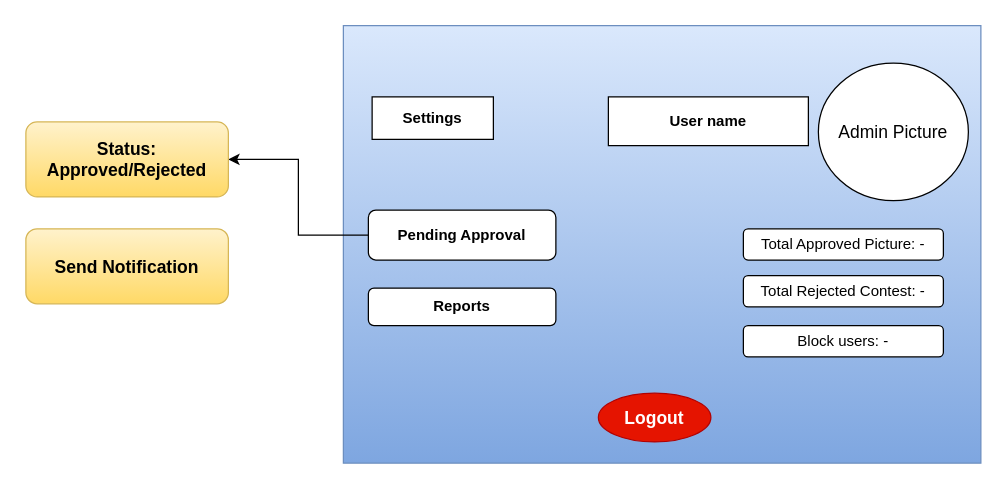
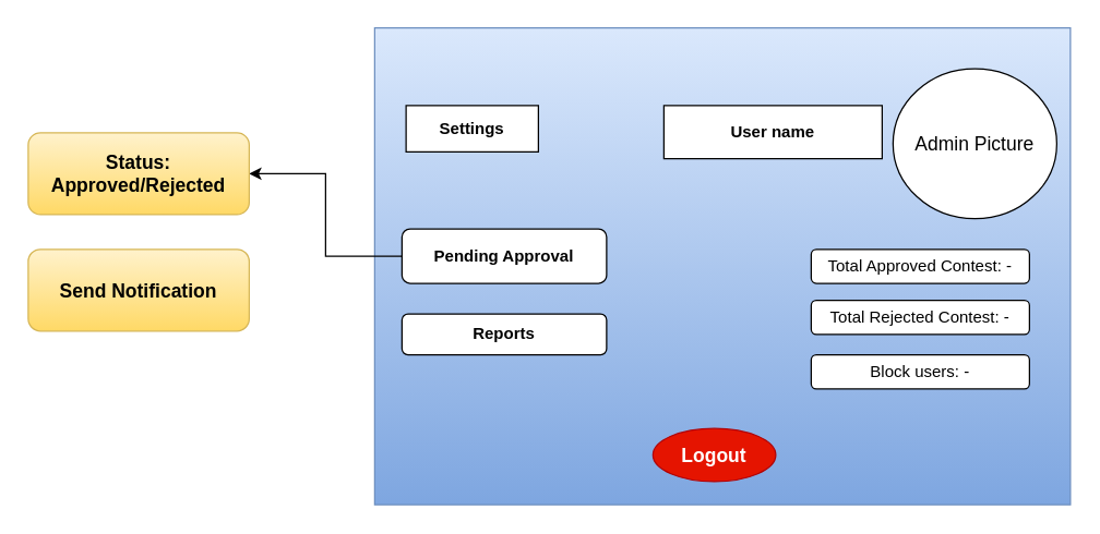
  <mxCell id="0" />
  <mxCell id="1" parent="0" />
  <mxCell id="2" value="" style="rounded=0;whiteSpace=wrap;html=1;fillColor=#dae8fc;strokeColor=#6c8ebf;gradientColor=#7ea6e0;" parent="1" vertex="1"><mxGeometry x="274" y="20" width="510" height="350" as="geometry" /></mxCell>
  <mxCell id="3" value="&lt;font style=&quot;font-size: 14px;&quot;&gt;Admin Picture&lt;/font&gt;" style="ellipse;whiteSpace=wrap;html=1;" parent="1" vertex="1"><mxGeometry x="654" y="50" width="120" height="110" as="geometry" /></mxCell>
  <mxCell id="4" style="edgeStyle=orthogonalEdgeStyle;rounded=0;orthogonalLoop=1;jettySize=auto;html=1;entryX=1;entryY=0.5;entryDx=0;entryDy=0;" edge="1" parent="1" source="5" target="14"><mxGeometry relative="1" as="geometry" /></mxCell>
  <mxCell id="5" value="&lt;b&gt;Pending Approval&lt;/b&gt;" style="rounded=1;whiteSpace=wrap;html=1;" parent="1" vertex="1"><mxGeometry x="294" y="167.5" width="150" height="40" as="geometry" /></mxCell>
  <mxCell id="6" value="&lt;b&gt;Reports&lt;/b&gt;" style="rounded=1;whiteSpace=wrap;html=1;" parent="1" vertex="1"><mxGeometry x="294" y="230" width="150" height="30" as="geometry" /></mxCell>
  <mxCell id="7" value="&lt;b&gt;User name&lt;/b&gt;" style="rounded=0;whiteSpace=wrap;html=1;" parent="1" vertex="1"><mxGeometry x="486" y="77" width="160" height="39" as="geometry" /></mxCell>
- <mxCell id="8" value="Total Approved Picture: -" style="rounded=1;whiteSpace=wrap;html=1;" parent="1" vertex="1"><mxGeometry x="594" y="182.5" width="160" height="25" as="geometry" /></mxCell>
+ <mxCell id="8" value="Total Approved Contest: -" style="rounded=1;whiteSpace=wrap;html=1;" parent="1" vertex="1"><mxGeometry x="594" y="182.5" width="160" height="25" as="geometry" /></mxCell>
  <mxCell id="9" value="Total Rejected Contest: -" style="rounded=1;whiteSpace=wrap;html=1;" parent="1" vertex="1"><mxGeometry x="594" y="220" width="160" height="25" as="geometry" /></mxCell>
  <mxCell id="10" value="Block users: -" style="rounded=1;whiteSpace=wrap;html=1;" parent="1" vertex="1"><mxGeometry x="594" y="260" width="160" height="25" as="geometry" /></mxCell>
  <mxCell id="11" value="&lt;b&gt;&lt;font style=&quot;font-size: 14px;&quot;&gt;Send Notification&lt;/font&gt;&lt;/b&gt;" style="rounded=1;whiteSpace=wrap;html=1;fillColor=#fff2cc;gradientColor=#ffd966;strokeColor=#d6b656;" parent="1" vertex="1"><mxGeometry x="20" y="182.5" width="162" height="60" as="geometry" /></mxCell>
  <mxCell id="12" value="&lt;b&gt;&lt;font style=&quot;font-size: 14px;&quot;&gt;Logout&lt;/font&gt;&lt;/b&gt;" style="ellipse;whiteSpace=wrap;html=1;fillColor=#e51400;strokeColor=#B20000;fontColor=#ffffff;" parent="1" vertex="1"><mxGeometry x="478" y="314" width="90" height="39" as="geometry" /></mxCell>
  <mxCell id="13" value="&lt;b&gt;Settings&lt;/b&gt;" style="rounded=0;whiteSpace=wrap;html=1;" parent="1" vertex="1"><mxGeometry x="297" y="77" width="97" height="34" as="geometry" /></mxCell>
  <mxCell id="14" value="&lt;b&gt;&lt;font style=&quot;font-size: 14px;&quot;&gt;Status: Approved/Rejected&lt;/font&gt;&lt;/b&gt;" style="rounded=1;whiteSpace=wrap;html=1;fillColor=#fff2cc;gradientColor=#ffd966;strokeColor=#d6b656;" vertex="1" parent="1"><mxGeometry x="20" y="97" width="162" height="60" as="geometry" /></mxCell>
